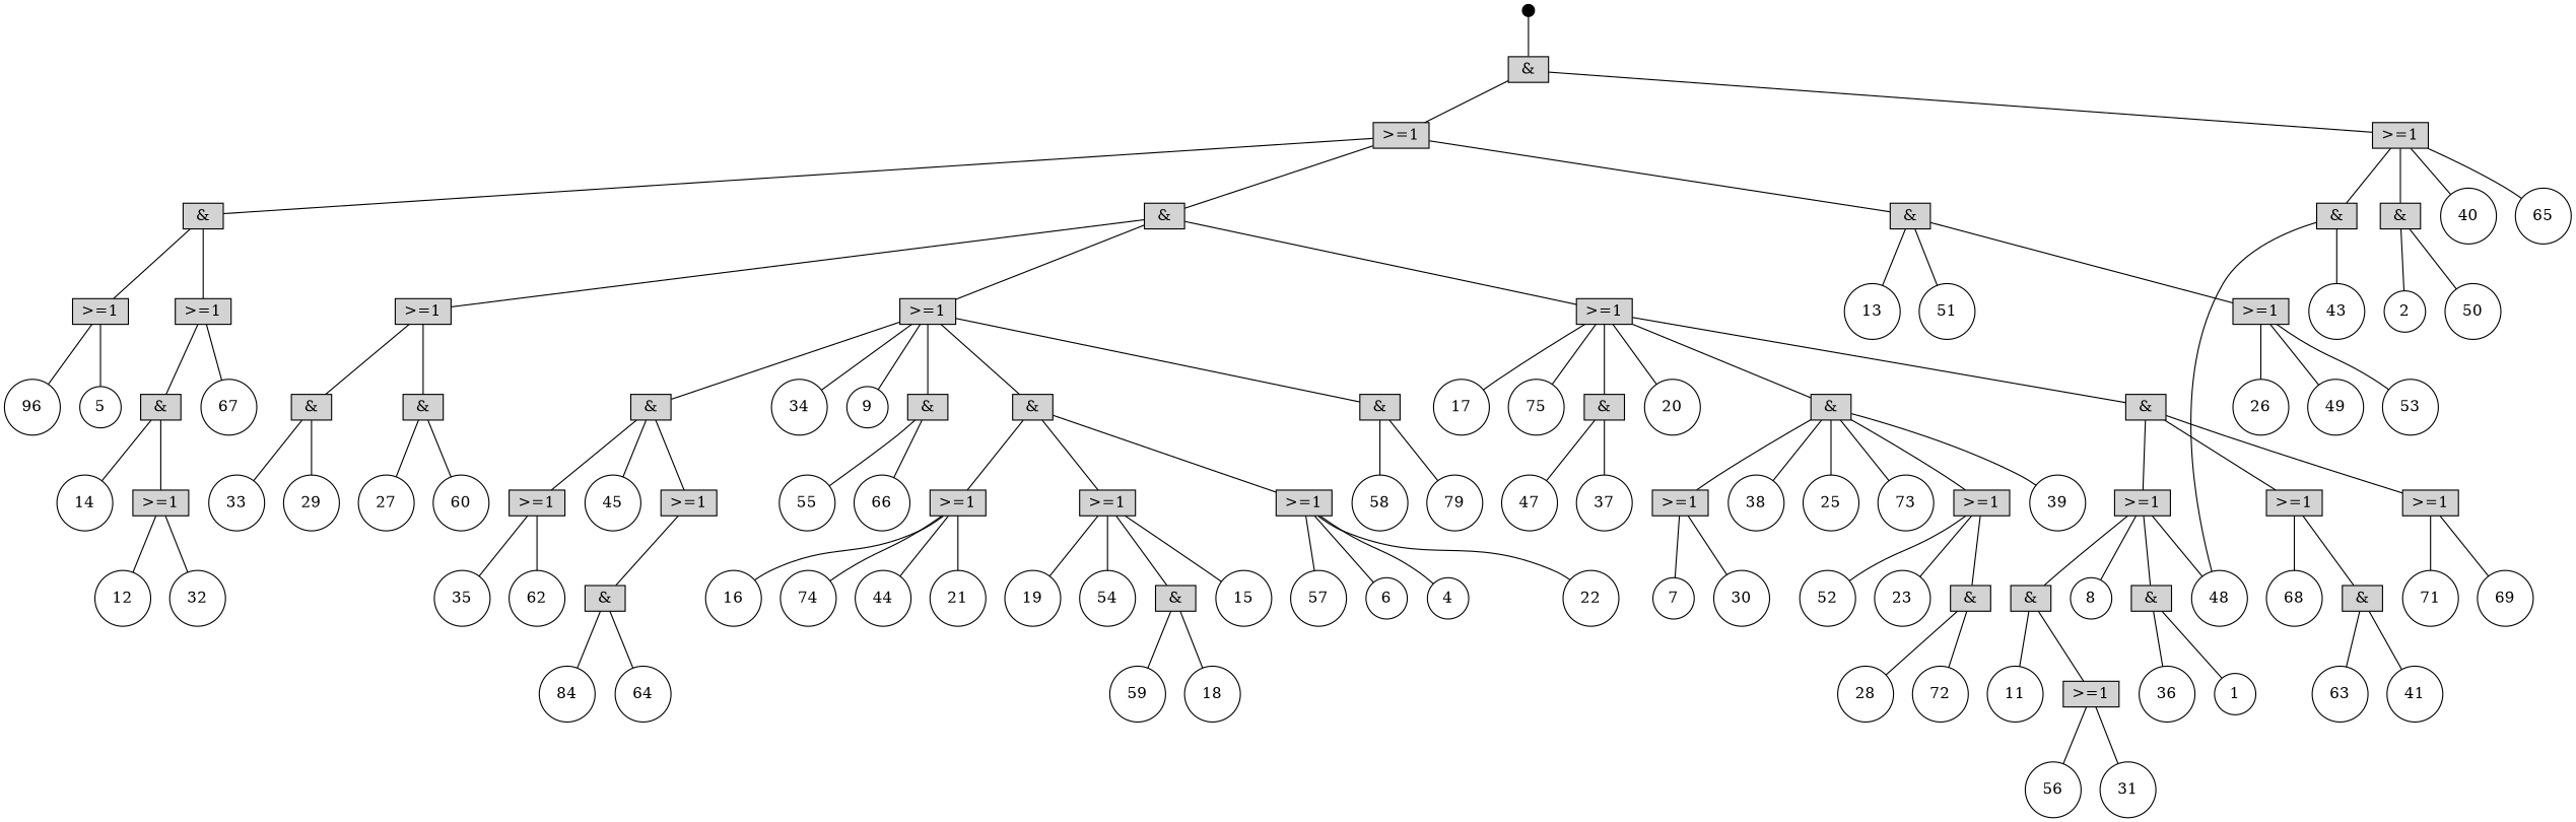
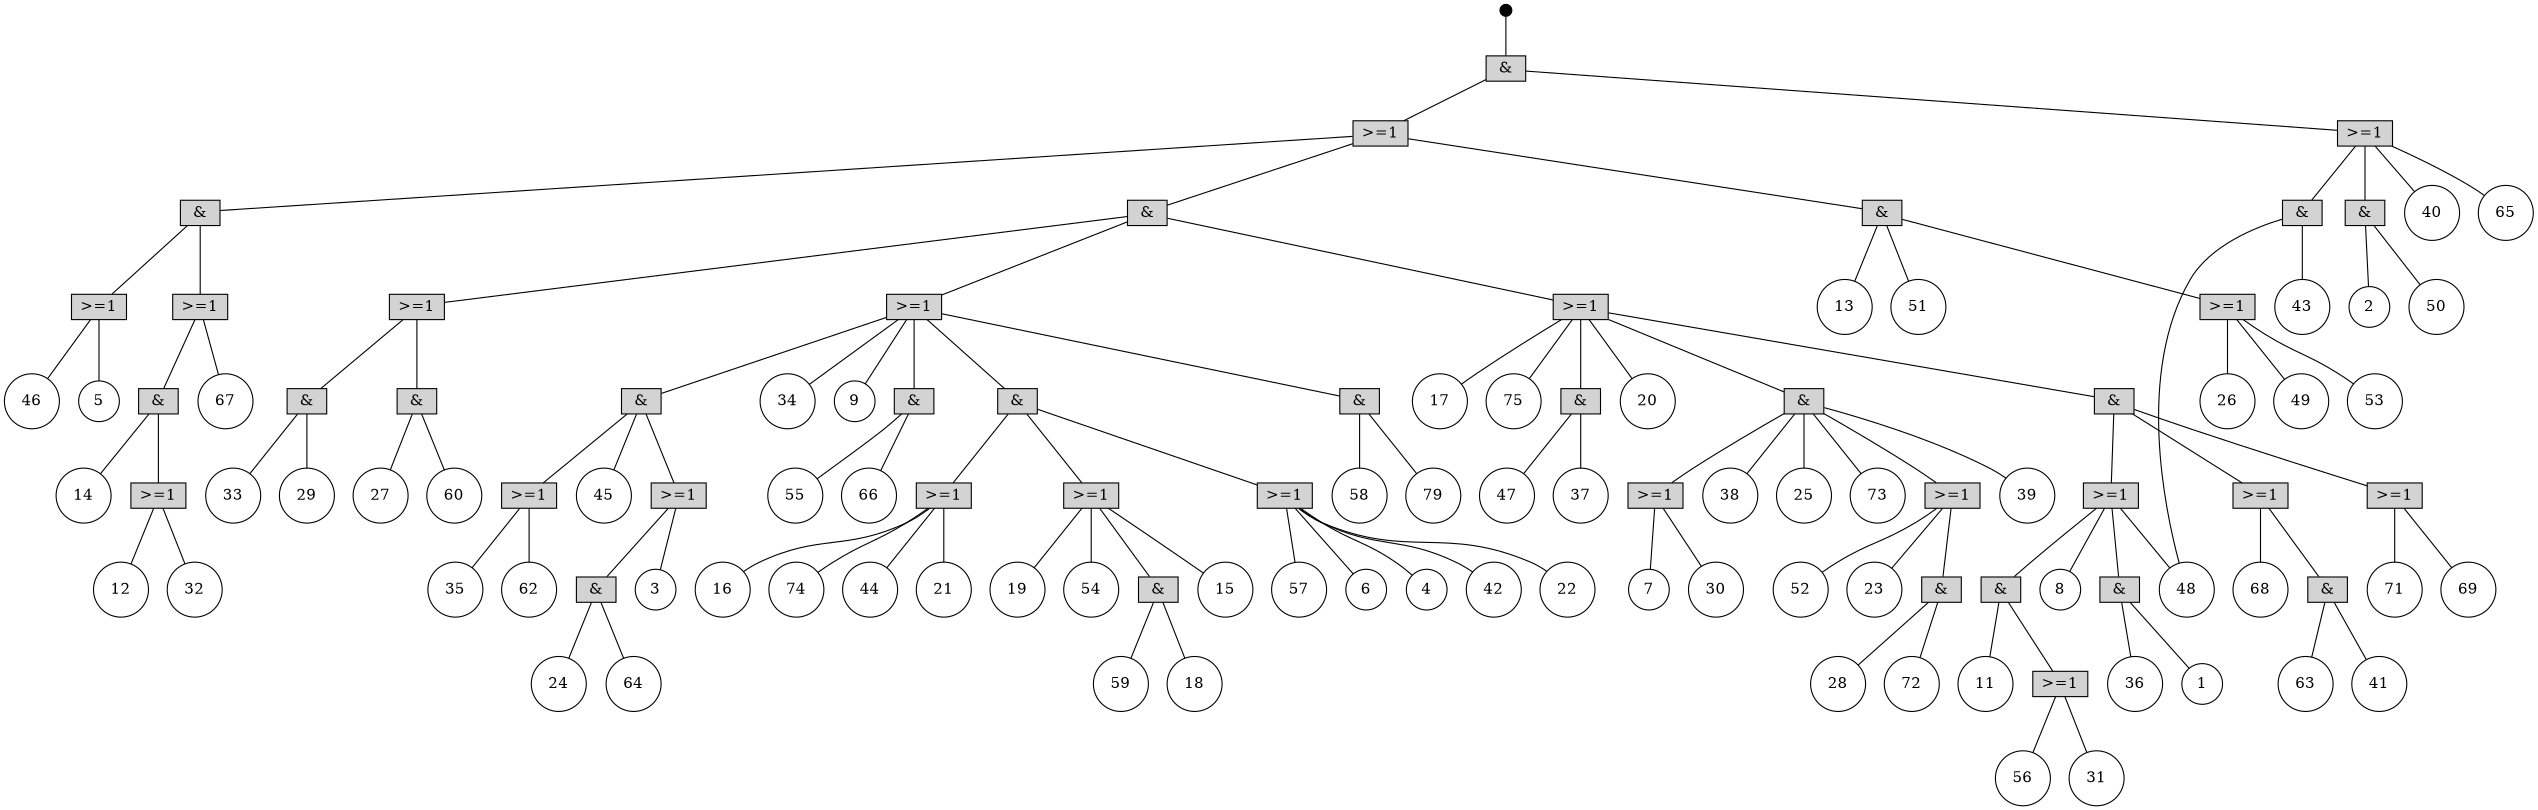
  digraph {
    node [shape=circle]
    edge [dir=none style=filled]
    n1 [label=TOP shape=point style=filled width=0.15]
    n2 [height=0.25 label="&" shape=box style=filled width=0.5]
    n3 [height=0.25 label=">=1" shape=box style=filled width=0.5]
    n4 [height=0.25 label=">=1" shape=box style=filled width=0.5]
    n5 [height=0.25 label="&" shape=box style=filled width=0.5]
    n6 [height=0.25 label=65 width=0.25]
    n7 [height=0.25 label="&" shape=box style=filled width=0.5]
    n8 [height=0.25 label=40 width=0.25]
    n9 [height=0.25 label="&" shape=box style=filled width=0.5]
    n10 [height=0.25 label="&" shape=box style=filled width=0.5]
    n11 [height=0.25 label="&" shape=box style=filled width=0.5]
    n12 [height=0.25 label=">=1" shape=box style=filled width=0.5]
    n13 [height=0.25 label="&" shape=box style=filled width=0.5]
    n14 [height=0.25 label=67 width=0.25]
    n15 [height=0.25 label=">=1" shape=box style=filled width=0.5]
    n16 [height=0.25 label=14 width=0.25]
    n17 [height=0.25 label=12 width=0.25]
    n18 [height=0.25 label=32 width=0.25]
    n19 [height=0.25 label=33 width=0.25]
    n20 [height=0.25 label=63 width=0.25]
    n21 [height=0.25 label="&" shape=box style=filled width=0.5]
    n22 [height=0.25 label=11 width=0.25]
    n23 [height=0.25 label=">=1" shape=box style=filled width=0.5]
    n24 [height=0.25 label=56 width=0.25]
    n25 [height=0.25 label=31 width=0.25]
    n26 [height=0.25 label=2 width=0.25]
    n27 [height=0.25 label=">=1" shape=box style=filled width=0.5]
    n28 [height=0.25 label=68 width=0.25]
    n29 [height=0.25 label="&" shape=box style=filled width=0.5]
    n30 [height=0.25 label=41 width=0.25]
    n31 [height=0.25 label=43 width=0.25]
    n32 [height=0.25 label=48 width=0.25]
    n33 [height=0.25 label=50 width=0.25]
    n34 [height=0.25 label=23 width=0.25]
    n35 [height=0.25 label=36 width=0.25]
    n36 [height=0.25 label=">=1" shape=box style=filled width=0.5]
    n37 [height=0.25 label="&" shape=box style=filled width=0.5]
    n38 [height=0.25 label="&" shape=box style=filled width=0.5]
    n39 [height=0.25 label=27 width=0.25]
    n40 [height=0.25 label=60 width=0.25]
    n41 [height=0.25 label=29 width=0.25]
    n42 [height=0.25 label=">=1" shape=box style=filled width=0.5]
    n43 [height=0.25 label=26 width=0.25]
    n44 [height=0.25 label=49 width=0.25]
    n45 [height=0.25 label=53 width=0.25]
    n46 [height=0.25 label=8 width=0.25]
    n47 [height=0.25 label=25 width=0.25]
-   n48 [height=0.25 label=84 width=0.25]
+   n48 [height=0.25 label=24 width=0.25]
    n49 [height=0.25 label=44 width=0.25]
    n50 [height=0.25 label=">=1" shape=box style=filled width=0.5]
    n51 [height=0.25 label=69 width=0.25]
    n52 [height=0.25 label=71 width=0.25]
    n53 [height=0.25 label=28 width=0.25]
    n54 [height=0.25 label=">=1" shape=box style=filled width=0.5]
    n55 [height=0.25 label="&" shape=box style=filled width=0.5]
+   n56 [height=0.25 label=3 width=0.25]
    n57 [height=0.25 label=64 width=0.25]
    n58 [height=0.25 label=">=1" shape=box style=filled width=0.5]
    n59 [height=0.25 label=">=1" shape=box style=filled width=0.5]
    n60 [height=0.25 label=">=1" shape=box style=filled width=0.5]
    n61 [height=0.25 label=51 width=0.25]
    n62 [height=0.25 label=13 width=0.25]
    n63 [height=0.25 label="&" shape=box style=filled width=0.5]
    n64 [height=0.25 label="&" shape=box style=filled width=0.5]
    n65 [height=0.25 label=34 width=0.25]
    n66 [height=0.25 label=9 width=0.25]
    n67 [height=0.25 label="&" shape=box style=filled width=0.5]
    n68 [height=0.25 label="&" shape=box style=filled width=0.5]
    n69 [height=0.25 label=17 width=0.25]
    n70 [height=0.25 label=75 width=0.25]
    n71 [height=0.25 label="&" shape=box style=filled width=0.5]
    n72 [height=0.25 label=20 width=0.25]
    n73 [height=0.25 label="&" shape=box style=filled width=0.5]
    n74 [height=0.25 label="&" shape=box style=filled width=0.5]
-   n75 [height=0.25 label=96 width=0.25]
+   n75 [height=0.25 label=46 width=0.25]
    n76 [height=0.25 label=5 width=0.25]
    n77 [height=0.25 label=66 width=0.25]
    n78 [height=0.25 label=73 width=0.25]
    n79 [height=0.25 label=">=1" shape=box style=filled width=0.5]
    n80 [height=0.25 label=21 width=0.25]
    n81 [height=0.25 label=16 width=0.25]
    n82 [height=0.25 label=74 width=0.25]
    n83 [height=0.25 label="&" shape=box style=filled width=0.5]
    n84 [height=0.25 label=59 width=0.25]
    n85 [height=0.25 label=18 width=0.25]
    n86 [height=0.25 label=58 width=0.25]
    n87 [height=0.25 label=79 width=0.25]
    n88 [height=0.25 label=">=1" shape=box style=filled width=0.5]
    n89 [height=0.25 label=45 width=0.25]
    n90 [height=0.25 label=55 width=0.25]
    n91 [height=0.25 label=">=1" shape=box style=filled width=0.5]
    n92 [height=0.25 label=">=1" shape=box style=filled width=0.5]
    n93 [height=0.25 label=35 width=0.25]
    n94 [height=0.25 label=62 width=0.25]
    n95 [height=0.25 label=15 width=0.25]
    n96 [height=0.25 label=19 width=0.25]
    n97 [height=0.25 label=54 width=0.25]
    n98 [height=0.25 label=6 width=0.25]
    n99 [height=0.25 label=4 width=0.25]
+   n100 [height=0.25 label=42 width=0.25]
    n101 [height=0.25 label=22 width=0.25]
    n102 [height=0.25 label=57 width=0.25]
    n103 [height=0.25 label=47 width=0.25]
    n104 [height=0.25 label=">=1" shape=box style=filled width=0.5]
    n105 [height=0.25 label="&" shape=box style=filled width=0.5]
    n106 [height=0.25 label=52 width=0.25]
    n107 [height=0.25 label=72 width=0.25]
    n108 [height=0.25 label=39 width=0.25]
    n109 [height=0.25 label=">=1" shape=box style=filled width=0.5]
    n110 [height=0.25 label=30 width=0.25]
    n111 [height=0.25 label=7 width=0.25]
    n112 [height=0.25 label=">=1" shape=box style=filled width=0.5]
    n113 [height=0.25 label="&" shape=box style=filled width=0.5]
    n114 [height=0.25 label=1 width=0.25]
    n115 [height=0.25 label=38 width=0.25]
    n116 [height=0.25 label=37 width=0.25]
    n1 -> n2
    n2 -> n3
    n2 -> n4
    n3 -> n5
    n3 -> n6
    n3 -> n7
    n3 -> n8
    n4 -> n9
    n4 -> n10
    n4 -> n11
    n5 -> n31
    n5 -> n32
    n7 -> n26
    n7 -> n33
    n9 -> n36
    n9 -> n58
    n9 -> n59
    n10 -> n12
    n10 -> n60
    n11 -> n42
    n11 -> n61
    n11 -> n62
    n12 -> n13
    n12 -> n14
    n13 -> n15
    n13 -> n16
    n15 -> n17
    n15 -> n18
    n21 -> n22
    n21 -> n23
    n23 -> n24
    n23 -> n25
    n27 -> n28
    n27 -> n29
    n29 -> n20
    n29 -> n30
    n36 -> n37
    n36 -> n38
    n37 -> n39
    n37 -> n40
    n38 -> n19
    n38 -> n41
    n42 -> n43
    n42 -> n44
    n42 -> n45
    n50 -> n51
    n50 -> n52
    n54 -> n55
+   n54 -> n56
    n55 -> n48
    n55 -> n57
    n58 -> n63
    n58 -> n64
    n58 -> n65
    n58 -> n66
    n58 -> n67
    n58 -> n68
    n59 -> n69
    n59 -> n70
    n59 -> n71
    n59 -> n72
    n59 -> n73
    n59 -> n74
    n60 -> n75
    n60 -> n76
    n63 -> n86
    n63 -> n87
    n64 -> n54
    n64 -> n88
    n64 -> n89
    n67 -> n77
    n67 -> n90
    n68 -> n79
    n68 -> n91
    n68 -> n92
    n71 -> n103
    n71 -> n116
    n73 -> n27
    n73 -> n50
    n73 -> n112
    n74 -> n47
    n74 -> n78
    n74 -> n104
    n74 -> n108
    n74 -> n109
    n74 -> n115
    n79 -> n49
    n79 -> n80
    n79 -> n81
    n79 -> n82
    n83 -> n84
    n83 -> n85
    n88 -> n93
    n88 -> n94
    n91 -> n83
    n91 -> n95
    n91 -> n96
    n91 -> n97
    n92 -> n98
    n92 -> n99
+   n92 -> n100
    n92 -> n101
    n92 -> n102
    n104 -> n34
    n104 -> n105
    n104 -> n106
    n105 -> n53
    n105 -> n107
    n109 -> n110
    n109 -> n111
    n112 -> n21
    n112 -> n32
    n112 -> n46
    n112 -> n113
    n113 -> n35
    n113 -> n114
  }
